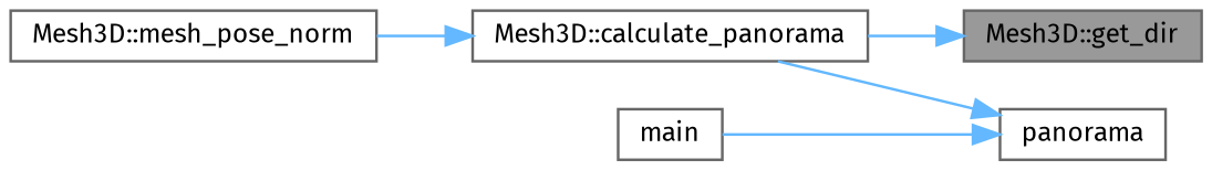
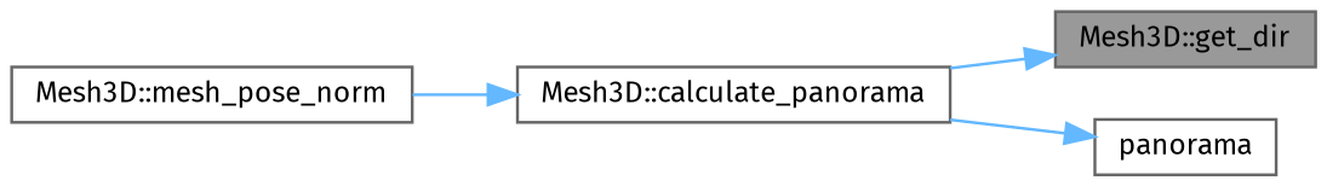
  digraph {
    fontname="Fira Sans"
    rankdir=RL
    node [color=grey40 fillcolor=white fontname="Fira Sans" fontsize=10 shape=box style=filled]
    edge [color=steelblue1 dir=back fontname="Fira Sans" fontsize=10 labelfontname=Helvetica labelfontsize=10 style=solid]
    n1 [color=gray40 fillcolor=grey60 fontcolor=black height=0.2 label="Mesh3D::get_dir" width=0.4]
    n2 [height=0.2 label="Mesh3D::calculate_panorama" width=0.4]
    n3 [height=0.2 label="Mesh3D::mesh_pose_norm" width=0.4]
    n4 [height=0.2 label=panorama width=0.4]
-   n5 [height=0.2 label=main width=0.4]
    n1 -> n2
    n2 -> n3
    n4 -> n2
-   n4 -> n5
  }
